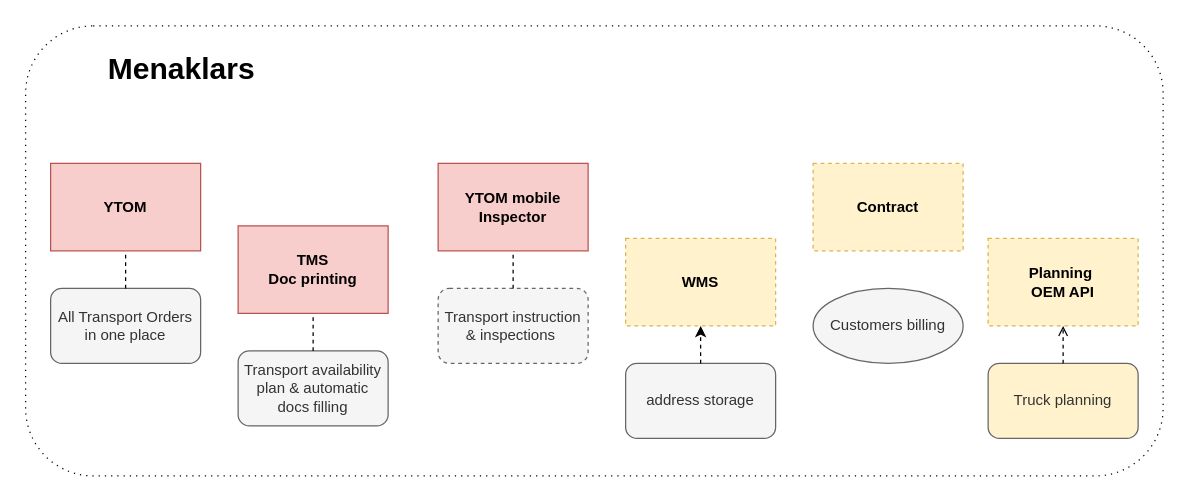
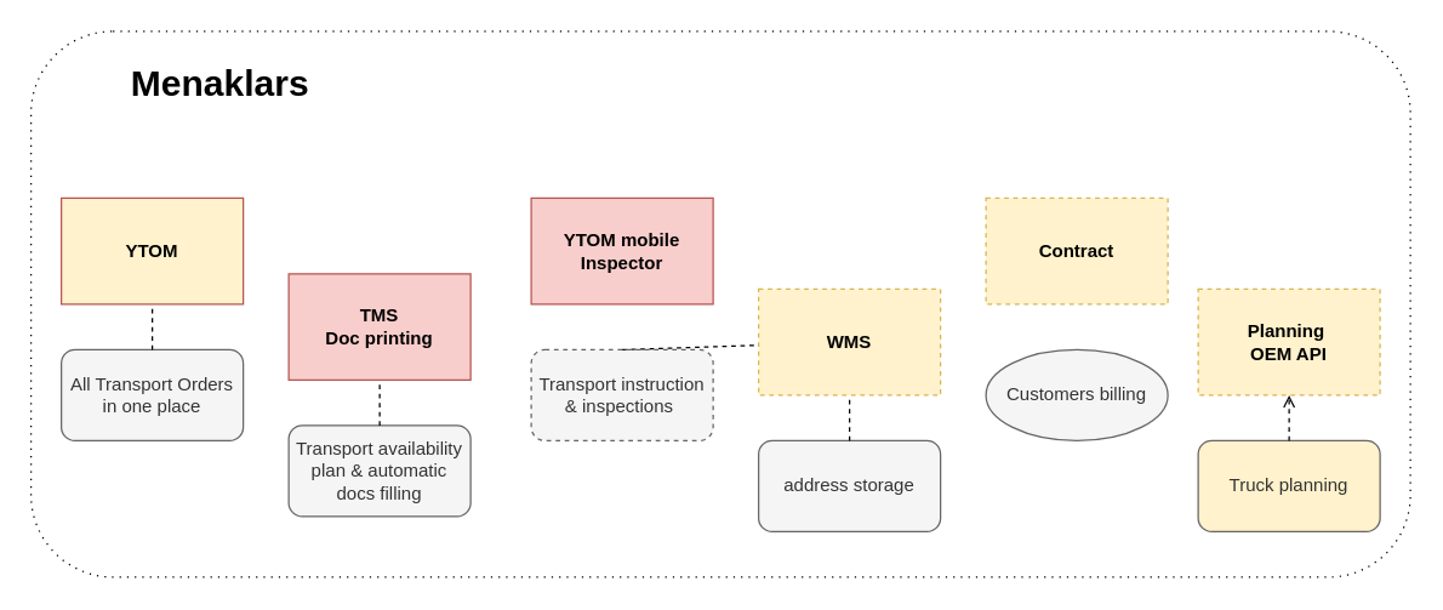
  <mxCell id="0" />
  <mxCell id="1" parent="0" />
  <mxCell id="2" value="" style="shape=ext;rounded=1;html=1;whiteSpace=wrap;dashed=1;dashPattern=1 4;" parent="1" vertex="1"><mxGeometry y="20" width="910" height="360" as="geometry" x="20" /></mxCell>
- <mxCell id="3" value="&lt;b&gt;YTOM&lt;/b&gt;" style="rounded=0;whiteSpace=wrap;html=1;fillColor=#f8cecc;strokeColor=#b85450;" parent="1" vertex="1"><mxGeometry x="40" y="130" width="120" height="70" as="geometry" /></mxCell>
+ <mxCell id="3" value="&lt;b&gt;YTOM&lt;/b&gt;" style="rounded=0;whiteSpace=wrap;html=1;fillColor=#fff2cc;strokeColor=#b85450;" parent="1" vertex="1"><mxGeometry x="40" y="130" width="120" height="70" as="geometry" /></mxCell>
  <mxCell id="4" value="&lt;b&gt;TMS&lt;br&gt;Doc printing&lt;/b&gt;" style="rounded=0;whiteSpace=wrap;html=1;fillColor=#f8cecc;strokeColor=#b85450;" parent="1" vertex="1"><mxGeometry x="190" y="180" width="120" height="70" as="geometry" /></mxCell>
  <mxCell id="5" value="&lt;b&gt;YTOM mobile&lt;br&gt;Inspector&lt;/b&gt;" style="rounded=0;whiteSpace=wrap;html=1;fillColor=#f8cecc;strokeColor=#b85450;" parent="1" vertex="1"><mxGeometry x="350" y="130" width="120" height="70" as="geometry" /></mxCell>
  <mxCell id="6" value="&lt;b&gt;WMS&lt;/b&gt;" style="rounded=0;whiteSpace=wrap;html=1;fillColor=#fff2cc;strokeColor=#d6b656;dashed=1;" parent="1" vertex="1"><mxGeometry x="500" y="190" width="120" height="70" as="geometry" /></mxCell>
  <mxCell id="7" value="&lt;b&gt;Contract&lt;/b&gt;" style="rounded=0;whiteSpace=wrap;html=1;fillColor=#fff2cc;strokeColor=#d6b656;dashed=1;" parent="1" vertex="1"><mxGeometry x="650" y="130" width="120" height="70" as="geometry" /></mxCell>
  <mxCell id="8" value="&lt;b&gt;Planning&amp;nbsp;&lt;br&gt;OEM API&lt;/b&gt;" style="rounded=0;whiteSpace=wrap;html=1;fillColor=#fff2cc;strokeColor=#d6b656;dashed=1;" parent="1" vertex="1"><mxGeometry x="790" y="190" width="120" height="70" as="geometry" /></mxCell>
  <mxCell id="9" value="&lt;b&gt;&lt;font style=&quot;font-size: 24px&quot;&gt;Menaklars&lt;/font&gt;&lt;/b&gt;" style="text;html=1;strokeColor=none;fillColor=none;align=center;verticalAlign=middle;whiteSpace=wrap;rounded=0;" parent="1" vertex="1"><mxGeometry x="60" y="30" width="170" height="50" as="geometry" /></mxCell>
  <mxCell id="10" value="All Transport Orders in one place" style="rounded=1;whiteSpace=wrap;html=1;fillColor=#f5f5f5;strokeColor=#666666;fontColor=#333333;" parent="1" vertex="1"><mxGeometry x="40" y="230" width="120" height="60" as="geometry" /></mxCell>
  <mxCell id="11" value="Transport availability plan &amp;amp; automatic docs filling" style="rounded=1;whiteSpace=wrap;html=1;fillColor=#f5f5f5;strokeColor=#666666;fontColor=#333333;" parent="1" vertex="1"><mxGeometry x="190" y="280" width="120" height="60" as="geometry" /></mxCell>
  <mxCell id="12" value="" style="endArrow=none;dashed=1;html=1;" parent="1" source="10" edge="1"><mxGeometry width="50" height="50" relative="1" as="geometry"><mxPoint x="60" y="240" as="sourcePoint" /><mxPoint x="100" y="200" as="targetPoint" /></mxGeometry></mxCell>
  <mxCell id="13" value="" style="endArrow=none;dashed=1;html=1;entryX=0.5;entryY=1;entryDx=0;entryDy=0;" parent="1" source="11" target="4" edge="1"><mxGeometry width="50" height="50" relative="1" as="geometry"><mxPoint x="230" y="310" as="sourcePoint" /><mxPoint x="280" y="260" as="targetPoint" /></mxGeometry></mxCell>
  <mxCell id="14" value="Transport instruction &amp;amp; inspections&amp;nbsp;" style="rounded=1;whiteSpace=wrap;html=1;fillColor=#f5f5f5;strokeColor=#666666;fontColor=#333333;dashed=1;" parent="1" vertex="1"><mxGeometry x="350" y="230" width="120" height="60" as="geometry" /></mxCell>
  <mxCell id="15" value="address storage" style="rounded=1;whiteSpace=wrap;html=1;fillColor=#f5f5f5;strokeColor=#666666;fontColor=#333333;" parent="1" vertex="1"><mxGeometry x="500" y="290" width="120" height="60" as="geometry" /></mxCell>
  <mxCell id="16" value="Customers billing" style="ellipse;whiteSpace=wrap;html=1;fillColor=#f5f5f5;strokeColor=#666666;fontColor=#333333;" parent="1" vertex="1"><mxGeometry x="650" y="230" width="120" height="60" as="geometry" /></mxCell>
  <mxCell id="17" value="Truck planning" style="rounded=1;whiteSpace=wrap;html=1;fillColor=#fff2cc;strokeColor=#666666;fontColor=#333333;" parent="1" vertex="1"><mxGeometry x="790" y="290" width="120" height="60" as="geometry" /></mxCell>
- <mxCell id="18" value="" style="endArrow=none;dashed=1;html=1;entryX=0.5;entryY=1;entryDx=0;entryDy=0;exitX=0.5;exitY=0;exitDx=0;exitDy=0;" parent="1" source="14" target="5" edge="1"><mxGeometry width="50" height="50" relative="1" as="geometry"><mxPoint x="390" y="250" as="sourcePoint" /><mxPoint x="440" y="200" as="targetPoint" /></mxGeometry></mxCell>
- <mxCell id="19" value="" style="endArrow=classic;dashed=1;html=1;entryX=0.5;entryY=1;entryDx=0;entryDy=0;exitX=0.5;exitY=0;exitDx=0;exitDy=0;" parent="1" source="15" target="6" edge="1"><mxGeometry width="50" height="50" relative="1" as="geometry"><mxPoint x="530" y="340" as="sourcePoint" /><mxPoint x="580" y="290" as="targetPoint" /></mxGeometry></mxCell>
+ <mxCell id="18" value="" style="endArrow=none;dashed=1;html=1;exitX=0.5;exitY=0;exitDx=0;exitDy=0;" parent="1" source="14" target="6" edge="1"><mxGeometry width="50" height="50" relative="1" as="geometry"><mxPoint x="390" y="250" as="sourcePoint" /><mxPoint x="440" y="200" as="targetPoint" /></mxGeometry></mxCell>
+ <mxCell id="19" value="" style="endArrow=none;dashed=1;html=1;entryX=0.5;entryY=1;entryDx=0;entryDy=0;exitX=0.5;exitY=0;exitDx=0;exitDy=0;" parent="1" source="15" target="6" edge="1"><mxGeometry width="50" height="50" relative="1" as="geometry"><mxPoint x="530" y="340" as="sourcePoint" /><mxPoint x="580" y="290" as="targetPoint" /></mxGeometry></mxCell>
  <mxCell id="20" value="" style="endArrow=open;dashed=1;html=1;entryX=0.5;entryY=1;entryDx=0;entryDy=0;exitX=0.5;exitY=0;exitDx=0;exitDy=0;" parent="1" source="17" target="8" edge="1"><mxGeometry width="50" height="50" relative="1" as="geometry"><mxPoint x="570" y="550" as="sourcePoint" /><mxPoint x="620" y="500" as="targetPoint" /></mxGeometry></mxCell>
